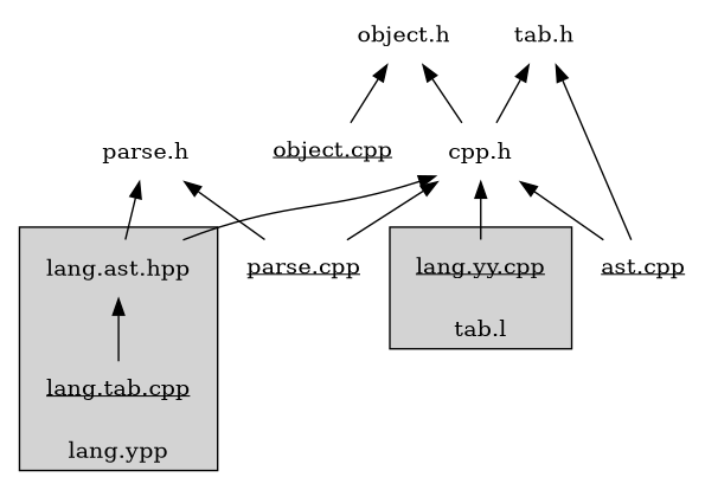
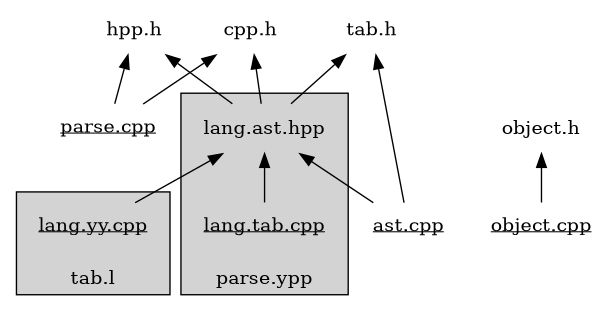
  digraph {
    rankdir=BT
    node [shape=plaintext]
    n1 [label=<<u>lang.tab.cpp</u>>]
    n2 [label="lang.ast.hpp"]
    n3 [label=<<u>lang.yy.cpp</u>>]
    n4 [label="cpp.h"]
-   "parse.h"
+   "parse.h" [label="hpp.h"]
    n6 [label=<<u>object.cpp</u>>]
    "object.h"
    n8 [label=<<u>ast.cpp</u>>]
    n9 [label="tab.h"]
    n10 [label=<<u>parse.cpp</u>>]
    subgraph cluster_1 {
-     label="lang.ypp"
+     label="parse.ypp"
      style=filled
      n1
      n2
    }
    subgraph cluster_2 {
      label="tab.l"
      style=filled
      n3
    }
    n1 -> n2
    n2 -> n4
    n2 -> "parse.h"
-   n3 -> n4
-   n4 -> "object.h"
-   n4 -> n9
+   n3 -> n2
+   n2 -> n9
    n6 -> "object.h"
-   n8 -> n4
+   n8 -> n2
    n8 -> n9
    n10 -> n4
    n10 -> "parse.h"
  }
